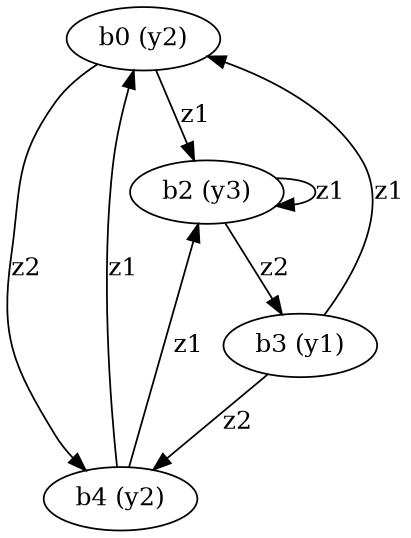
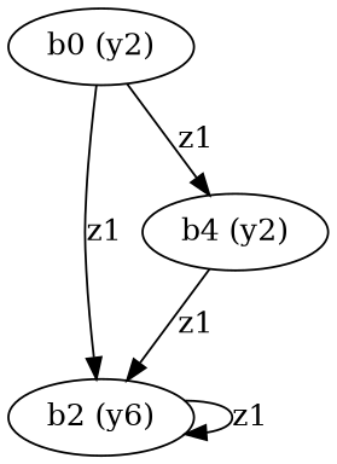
  digraph {
    n1 [label="b0 (y2)"]
-   "b2 (y3)"
+   "b2 (y3)" [label="b2 (y6)"]
    "b4 (y2)"
-   "b3 (y1)"
    n1 -> "b2 (y3)" [label=z1]
-   n1 -> "b4 (y2)" [label=z2]
+   n1 -> "b4 (y2)" [label=z1]
    "b2 (y3)" -> "b2 (y3)" [label=z1]
-   "b2 (y3)" -> "b3 (y1)" [label=z2]
-   "b4 (y2)" -> n1 [label=z1]
    "b4 (y2)" -> "b2 (y3)" [label=z1]
-   "b3 (y1)" -> n1 [label=z1]
-   "b3 (y1)" -> "b4 (y2)" [label=z2]
  }
